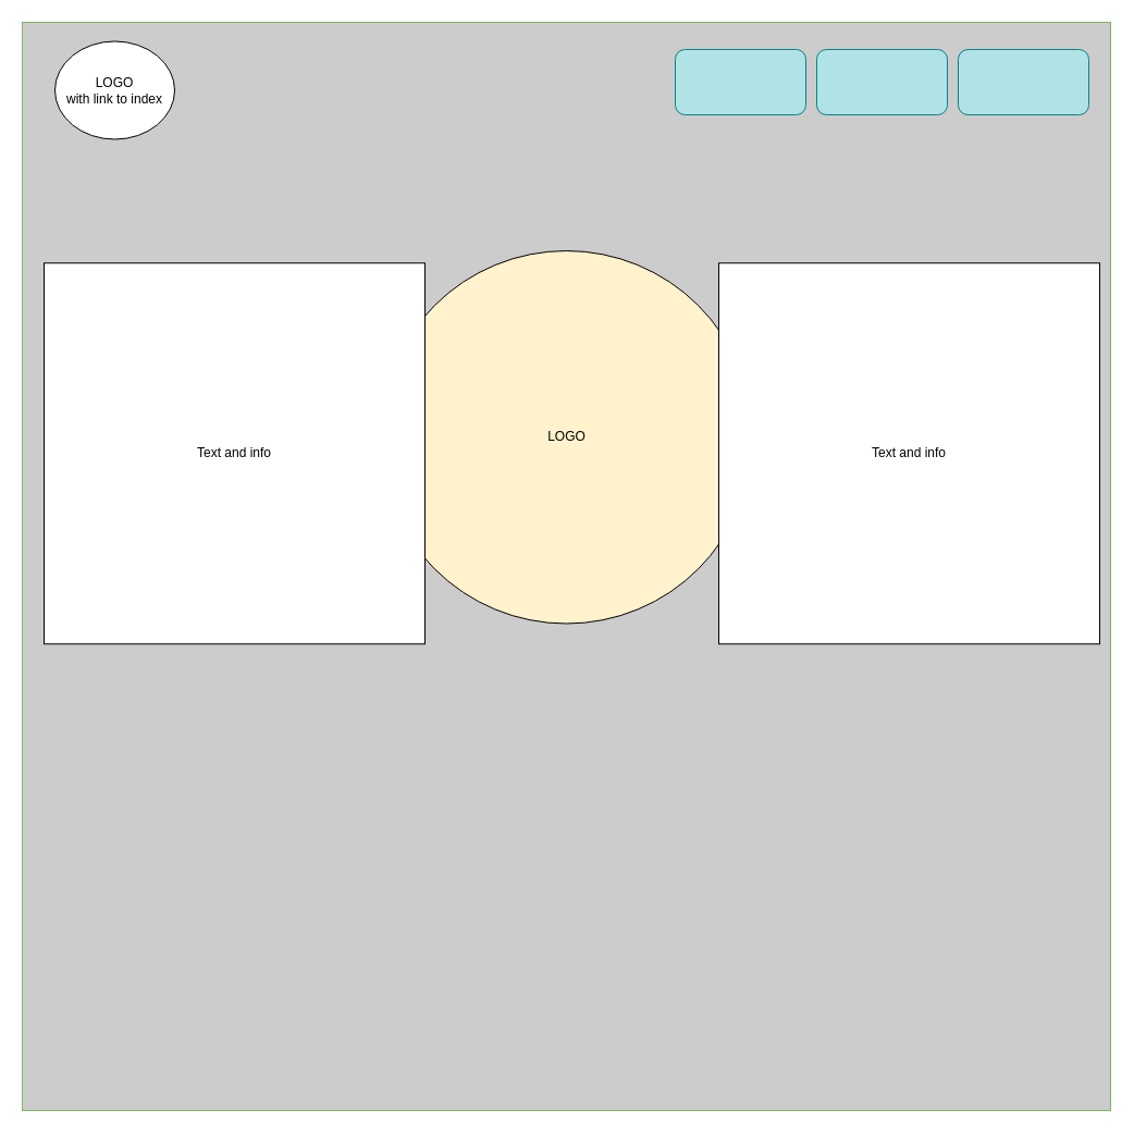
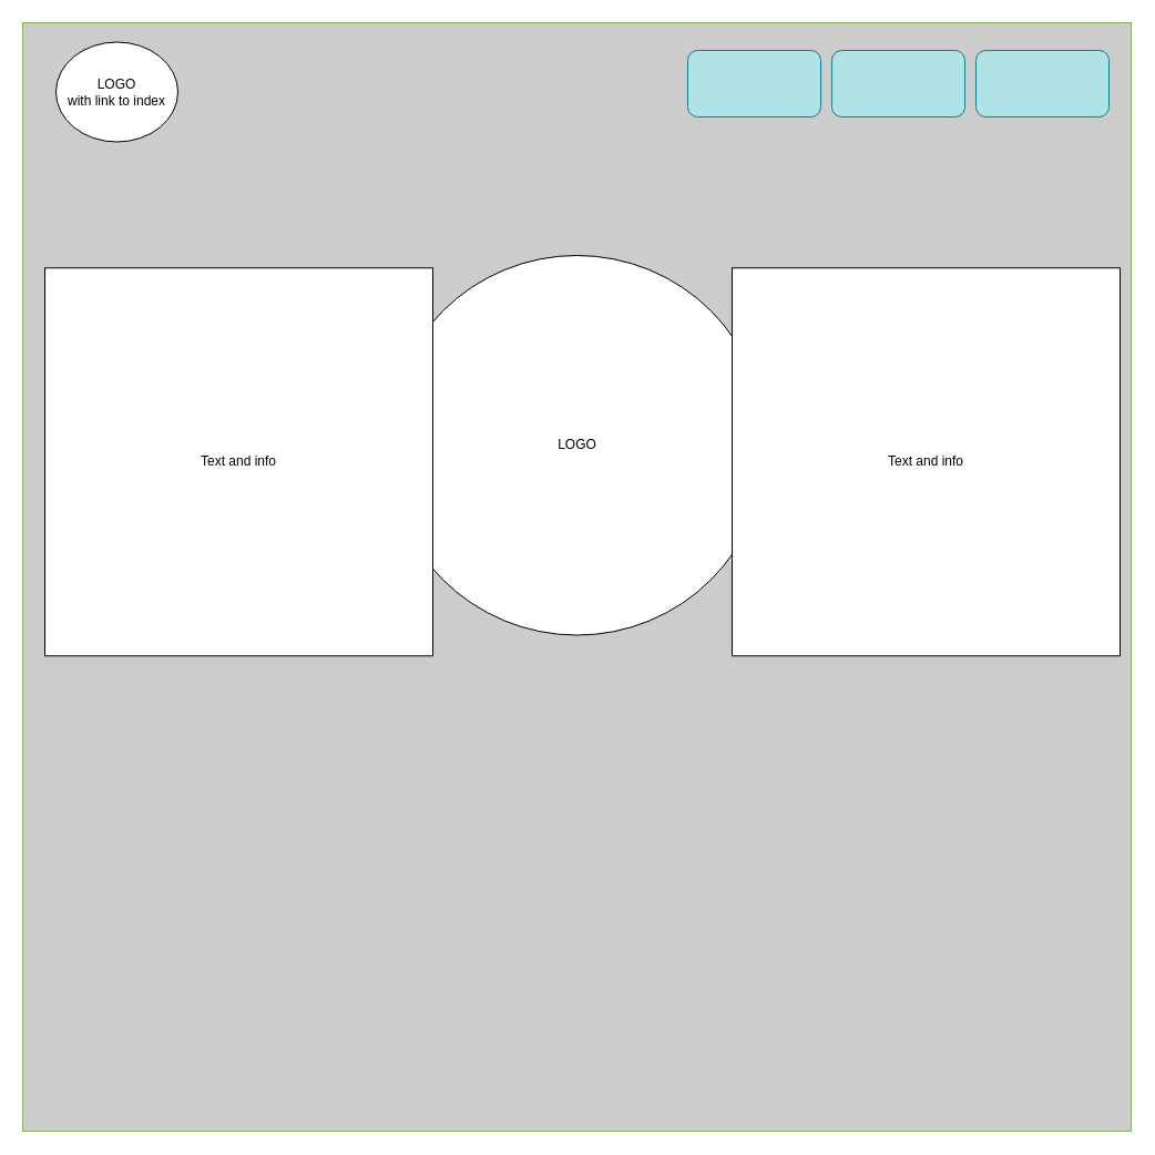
  <mxCell id="0" />
  <mxCell id="1" parent="0" />
  <mxCell id="2" value="" style="whiteSpace=wrap;html=1;aspect=fixed;fillColor=#CCCCCC;strokeColor=#82b366;" vertex="1" parent="1"><mxGeometry width="1000" height="1000" as="geometry" x="20" y="20" /></mxCell>
  <mxCell id="3" value="LOGO&lt;br&gt;with link to index" style="ellipse;whiteSpace=wrap;html=1;aspect=fixed;" vertex="1" parent="1"><mxGeometry x="50" y="37.5" width="110" height="90" as="geometry" /></mxCell>
  <mxCell id="4" value="" style="rounded=1;whiteSpace=wrap;html=1;fillColor=#b0e3e6;strokeColor=#0e8088;" vertex="1" parent="1"><mxGeometry x="880" y="45" width="120" height="60" as="geometry" /></mxCell>
  <mxCell id="5" value="" style="rounded=1;whiteSpace=wrap;html=1;fillColor=#b0e3e6;strokeColor=#0e8088;" vertex="1" parent="1"><mxGeometry x="750" y="45" width="120" height="60" as="geometry" /></mxCell>
  <mxCell id="6" value="" style="rounded=1;whiteSpace=wrap;html=1;fillColor=#b0e3e6;strokeColor=#0e8088;" vertex="1" parent="1"><mxGeometry x="620" y="45" width="120" height="60" as="geometry" /></mxCell>
- <mxCell id="7" value="LOGO" style="ellipse;whiteSpace=wrap;html=1;aspect=fixed;fillColor=#fff2cc;" vertex="1" parent="1"><mxGeometry x="348.75" y="230" width="342.5" height="342.5" as="geometry" /></mxCell>
+ <mxCell id="7" value="LOGO" style="ellipse;whiteSpace=wrap;html=1;aspect=fixed;" vertex="1" parent="1"><mxGeometry x="348.75" y="230" width="342.5" height="342.5" as="geometry" /></mxCell>
  <mxCell id="8" value="Text and info" style="whiteSpace=wrap;html=1;aspect=fixed;" vertex="1" parent="1"><mxGeometry x="660" y="241.25" width="350" height="350" as="geometry" /></mxCell>
  <mxCell id="9" value="Text and info" style="whiteSpace=wrap;html=1;aspect=fixed;" vertex="1" parent="1"><mxGeometry x="40" y="241.25" width="350" height="350" as="geometry" /></mxCell>
